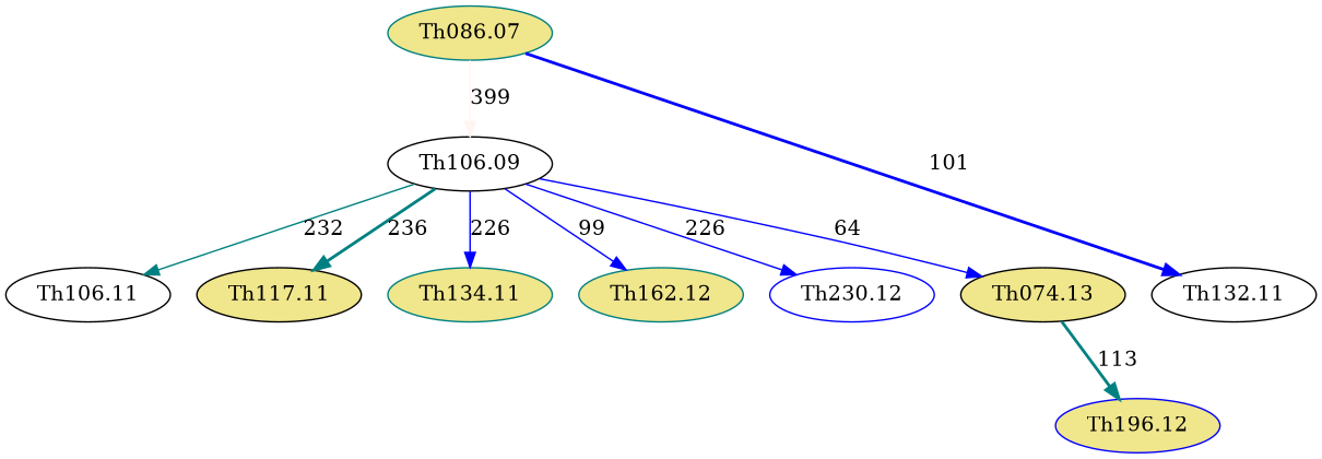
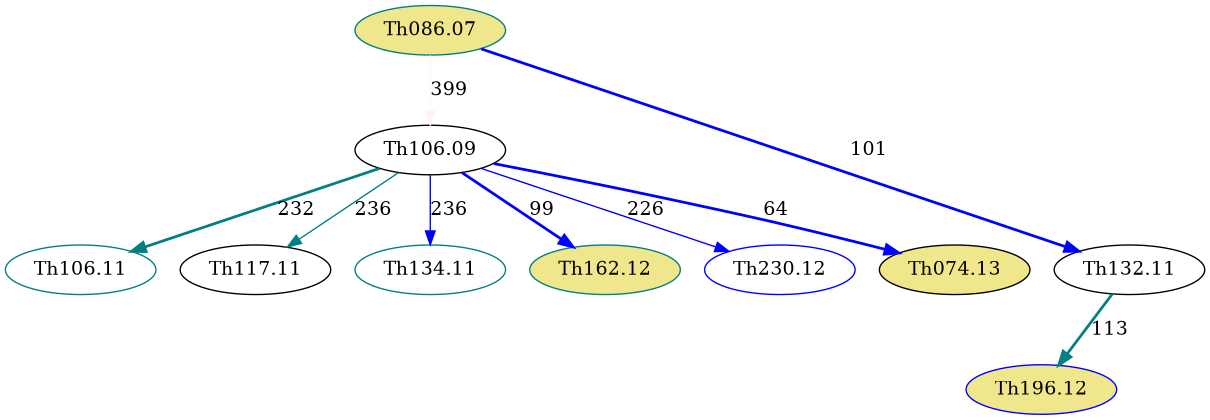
  digraph {
    node [color=black dates=1461 fillcolor=khaki style=filled year=2011]
    edge [color=blue style=solid]
    "Th086.07" [color=teal dates=0 year=2007]
    "Th106.09" [dates=731 fillcolor=white year=2009]
    "Th132.11" [fillcolor=white]
-   "Th106.11" [fillcolor=white]
-   "Th117.11"
-   "Th134.11" [color=teal]
+   "Th106.11" [color=teal fillcolor=white]
+   "Th117.11" [fillcolor=white]
+   "Th134.11" [color=teal fillcolor=white]
    "Th162.12" [color=teal dates=1826 year=2012]
    "Th230.12" [color=blue dates=1826 fillcolor=white year=2012]
    "Th074.13" [dates=2192 year=2013]
    "Th196.12" [color=blue dates=1826 year=2012]
    "Th086.07" -> "Th106.09" [color="#FFF5F0" label=399 weight=399 style=""]
    "Th086.07" -> "Th132.11" [label=101 style=bold weight=101]
-   "Th106.09" -> "Th106.11" [color=teal label=232 weight=232]
-   "Th106.09" -> "Th117.11" [color=teal label=236 style=bold weight=236]
-   "Th106.09" -> "Th134.11" [label=226 weight=226]
-   "Th106.09" -> "Th162.12" [label=99 weight=99]
+   "Th106.09" -> "Th106.11" [color=teal label=232 style=bold weight=232]
+   "Th106.09" -> "Th117.11" [color=teal label=236 weight=236]
+   "Th106.09" -> "Th134.11" [label=236 weight=226]
+   "Th106.09" -> "Th162.12" [label=99 style=bold weight=99]
    "Th106.09" -> "Th230.12" [label=226 weight=84]
-   "Th106.09" -> "Th074.13" [label=64 weight=64]
-   "Th074.13" -> "Th196.12" [color=teal label=113 style=bold weight=113]
+   "Th106.09" -> "Th074.13" [label=64 style=bold weight=64]
+   "Th132.11" -> "Th196.12" [color=teal label=113 style=bold weight=113]
  }
